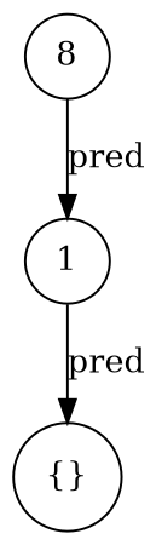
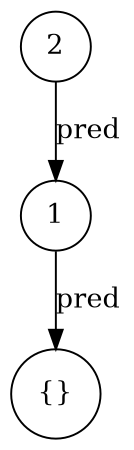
  digraph {
    node [shape=circle]
    edge [splines=curved]
    n1 [label="{}"]
-   2 [label=8]
+   2
    1
    2 -> 1 [label=pred]
    1 -> n1 [label=pred]
  }
